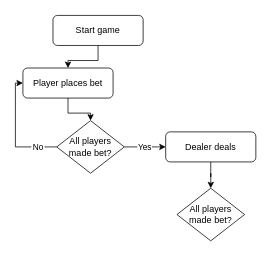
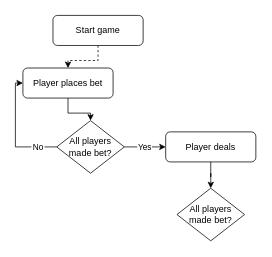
  <mxCell id="0" />
  <mxCell id="1" parent="0" />
- <mxCell id="2" style="edgeStyle=orthogonalEdgeStyle;rounded=0;orthogonalLoop=1;jettySize=auto;html=1;" edge="1" parent="1" source="3" target="5"><mxGeometry relative="1" as="geometry" /></mxCell>
+ <mxCell id="2" style="edgeStyle=orthogonalEdgeStyle;rounded=0;orthogonalLoop=1;jettySize=auto;html=1;dashed=1;" edge="1" parent="1" source="3" target="5"><mxGeometry relative="1" as="geometry" /></mxCell>
  <mxCell id="3" value="Start game" style="rounded=1;whiteSpace=wrap;html=1;" vertex="1" parent="1"><mxGeometry x="70" y="20" width="120" height="40" as="geometry" /></mxCell>
  <mxCell id="4" style="edgeStyle=orthogonalEdgeStyle;rounded=0;orthogonalLoop=1;jettySize=auto;html=1;entryX=0.5;entryY=0;entryDx=0;entryDy=0;" edge="1" parent="1" source="5" target="10"><mxGeometry relative="1" as="geometry"><mxPoint x="120" y="160" as="targetPoint" /></mxGeometry></mxCell>
  <mxCell id="5" value="Player places bet" style="rounded=1;whiteSpace=wrap;html=1;" vertex="1" parent="1"><mxGeometry x="30" y="90" width="120" height="40" as="geometry" /></mxCell>
  <mxCell id="6" style="edgeStyle=orthogonalEdgeStyle;rounded=0;orthogonalLoop=1;jettySize=auto;html=1;exitX=1;exitY=0.5;exitDx=0;exitDy=0;entryX=0;entryY=0.5;entryDx=0;entryDy=0;" edge="1" parent="1" source="10" target="12"><mxGeometry relative="1" as="geometry" /></mxCell>
  <mxCell id="7" value="Yes" style="edgeLabel;html=1;align=center;verticalAlign=middle;resizable=0;points=[];labelBorderColor=#FFFFFF;" vertex="1" connectable="0" parent="6"><mxGeometry x="-0.04" y="1" relative="1" as="geometry"><mxPoint as="offset" /></mxGeometry></mxCell>
  <mxCell id="8" style="edgeStyle=orthogonalEdgeStyle;rounded=0;orthogonalLoop=1;jettySize=auto;html=1;exitX=0;exitY=0.5;exitDx=0;exitDy=0;entryX=0;entryY=0.5;entryDx=0;entryDy=0;" edge="1" parent="1" source="10" target="5"><mxGeometry relative="1" as="geometry"><Array as="points"><mxPoint x="20" y="195" /><mxPoint x="20" y="110" /></Array></mxGeometry></mxCell>
  <mxCell id="9" value="No" style="edgeLabel;html=1;align=center;verticalAlign=middle;resizable=0;points=[];labelBorderColor=#FFFFFF;" vertex="1" connectable="0" parent="8"><mxGeometry x="-0.827" y="-1" relative="1" as="geometry"><mxPoint x="-13" y="1" as="offset" /></mxGeometry></mxCell>
  <mxCell id="10" value="All players made bet?" style="rhombus;whiteSpace=wrap;html=1;" vertex="1" parent="1"><mxGeometry x="75" y="160" width="90" height="70" as="geometry" /></mxCell>
  <mxCell id="11" style="edgeStyle=orthogonalEdgeStyle;rounded=0;orthogonalLoop=1;jettySize=auto;html=1;entryX=0.5;entryY=0;entryDx=0;entryDy=0;" edge="1" parent="1" source="12" target="13"><mxGeometry relative="1" as="geometry" /></mxCell>
- <mxCell id="12" value="Dealer deals" style="rounded=1;whiteSpace=wrap;html=1;" vertex="1" parent="1"><mxGeometry x="220" y="175" width="120" height="40" as="geometry" /></mxCell>
+ <mxCell id="12" value="Player deals" style="rounded=1;whiteSpace=wrap;html=1;" vertex="1" parent="1"><mxGeometry x="220" y="175" width="120" height="40" as="geometry" /></mxCell>
  <mxCell id="13" value="All players made bet?" style="rhombus;whiteSpace=wrap;html=1;" vertex="1" parent="1"><mxGeometry x="235" y="250" width="90" height="70" as="geometry" /></mxCell>
